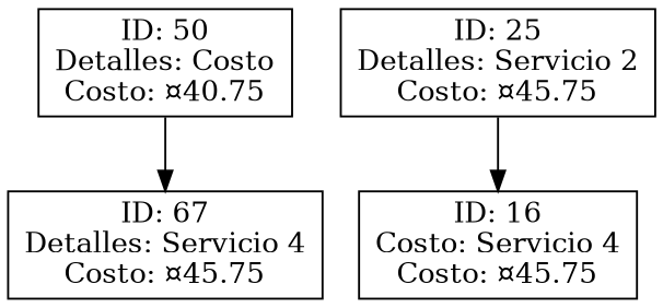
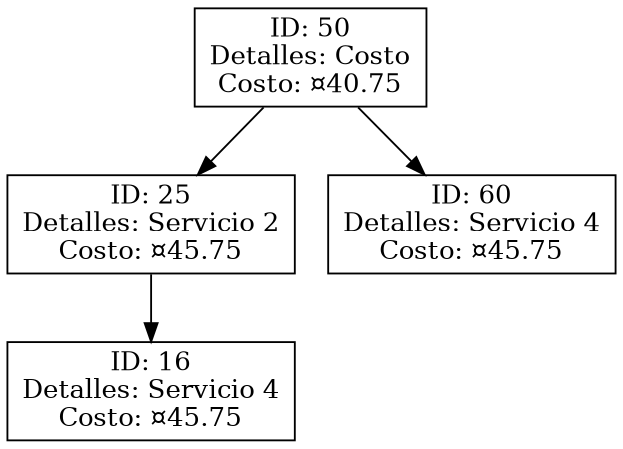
  digraph {
    node [shape=record]
    n1 [label="ID: 50\nDetalles: Costo\nCosto: ¤40.75"]
    n2 [label="ID: 25\nDetalles: Servicio 2\nCosto: ¤45.75"]
-   n3 [label="ID: 67\nDetalles: Servicio 4\nCosto: ¤45.75"]
-   n4 [label="ID: 16\nCosto: Servicio 4\nCosto: ¤45.75"]
+   n3 [label="ID: 60\nDetalles: Servicio 4\nCosto: ¤45.75"]
+   n4 [label="ID: 16\nDetalles: Servicio 4\nCosto: ¤45.75"]
+   n1 -> n2
    n1 -> n3
    n2 -> n4
  }
